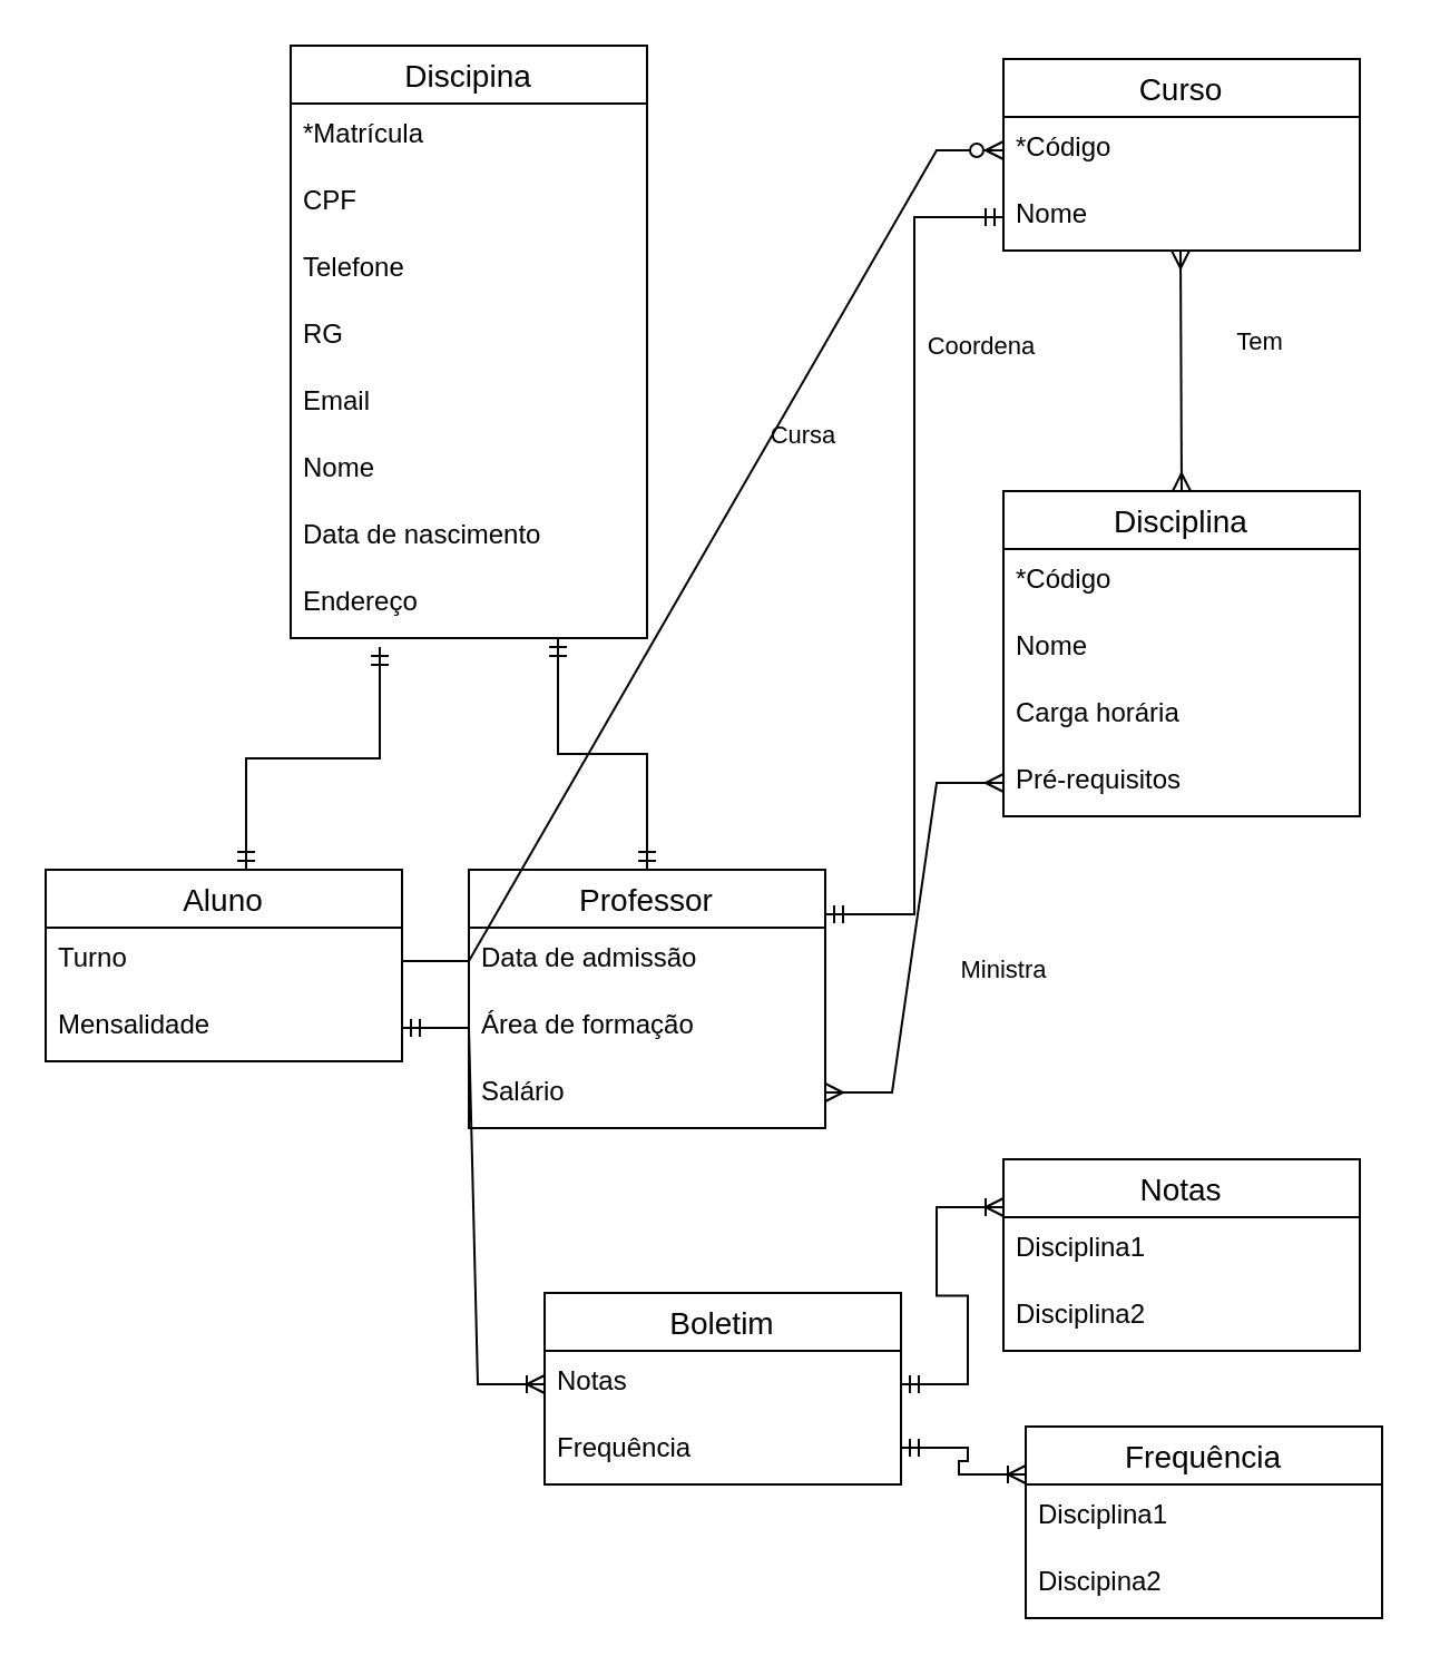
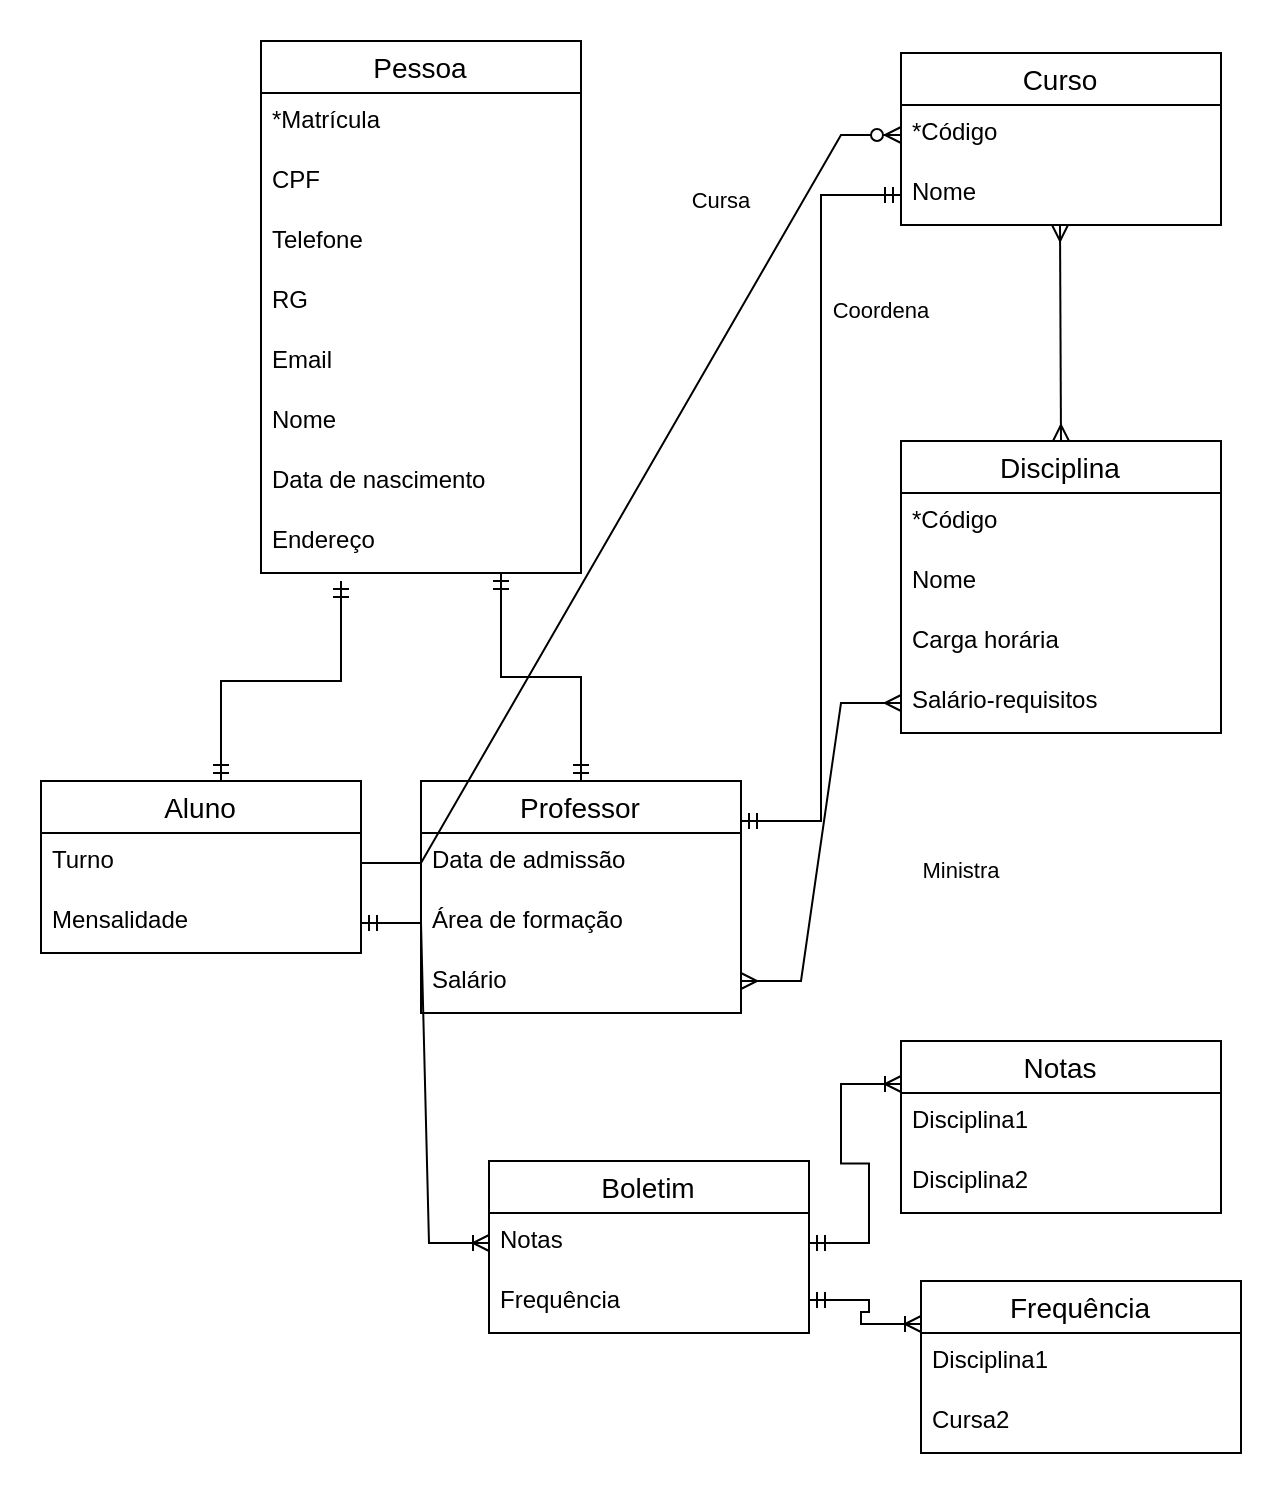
  <mxCell id="0" />
  <mxCell id="1" parent="0" />
- <mxCell id="2" value="Discipina" style="swimlane;fontStyle=0;childLayout=stackLayout;horizontal=1;startSize=26;horizontalStack=0;resizeParent=1;resizeParentMax=0;resizeLast=0;collapsible=1;marginBottom=0;align=center;fontSize=14;" parent="1" vertex="1"><mxGeometry x="130" y="20" width="160" height="266" as="geometry" /></mxCell>
+ <mxCell id="2" value="Pessoa" style="swimlane;fontStyle=0;childLayout=stackLayout;horizontal=1;startSize=26;horizontalStack=0;resizeParent=1;resizeParentMax=0;resizeLast=0;collapsible=1;marginBottom=0;align=center;fontSize=14;" parent="1" vertex="1"><mxGeometry x="130" y="20" width="160" height="266" as="geometry" /></mxCell>
  <mxCell id="3" value="*Matrícula" style="text;strokeColor=none;fillColor=none;spacingLeft=4;spacingRight=4;overflow=hidden;rotatable=0;points=[[0,0.5],[1,0.5]];portConstraint=eastwest;fontSize=12;" parent="2" vertex="1"><mxGeometry y="26" width="160" height="30" as="geometry" /></mxCell>
  <mxCell id="4" value="CPF" style="text;strokeColor=none;fillColor=none;spacingLeft=4;spacingRight=4;overflow=hidden;rotatable=0;points=[[0,0.5],[1,0.5]];portConstraint=eastwest;fontSize=12;" parent="2" vertex="1"><mxGeometry y="56" width="160" height="30" as="geometry" /></mxCell>
  <mxCell id="5" value="Telefone" style="text;strokeColor=none;fillColor=none;spacingLeft=4;spacingRight=4;overflow=hidden;rotatable=0;points=[[0,0.5],[1,0.5]];portConstraint=eastwest;fontSize=12;" parent="2" vertex="1"><mxGeometry y="86" width="160" height="30" as="geometry" /></mxCell>
  <mxCell id="6" value="RG" style="text;strokeColor=none;fillColor=none;spacingLeft=4;spacingRight=4;overflow=hidden;rotatable=0;points=[[0,0.5],[1,0.5]];portConstraint=eastwest;fontSize=12;" parent="2" vertex="1"><mxGeometry y="116" width="160" height="30" as="geometry" /></mxCell>
  <mxCell id="7" value="Email" style="text;strokeColor=none;fillColor=none;spacingLeft=4;spacingRight=4;overflow=hidden;rotatable=0;points=[[0,0.5],[1,0.5]];portConstraint=eastwest;fontSize=12;" parent="2" vertex="1"><mxGeometry y="146" width="160" height="30" as="geometry" /></mxCell>
  <mxCell id="8" value="Nome" style="text;strokeColor=none;fillColor=none;spacingLeft=4;spacingRight=4;overflow=hidden;rotatable=0;points=[[0,0.5],[1,0.5]];portConstraint=eastwest;fontSize=12;" parent="2" vertex="1"><mxGeometry y="176" width="160" height="30" as="geometry" /></mxCell>
  <mxCell id="9" value="Data de nascimento" style="text;strokeColor=none;fillColor=none;spacingLeft=4;spacingRight=4;overflow=hidden;rotatable=0;points=[[0,0.5],[1,0.5]];portConstraint=eastwest;fontSize=12;" parent="2" vertex="1"><mxGeometry y="206" width="160" height="30" as="geometry" /></mxCell>
  <mxCell id="10" value="Endereço" style="text;strokeColor=none;fillColor=none;spacingLeft=4;spacingRight=4;overflow=hidden;rotatable=0;points=[[0,0.5],[1,0.5]];portConstraint=eastwest;fontSize=12;" parent="2" vertex="1"><mxGeometry y="236" width="160" height="30" as="geometry" /></mxCell>
  <mxCell id="11" value="Aluno" style="swimlane;fontStyle=0;childLayout=stackLayout;horizontal=1;startSize=26;horizontalStack=0;resizeParent=1;resizeParentMax=0;resizeLast=0;collapsible=1;marginBottom=0;align=center;fontSize=14;" parent="1" vertex="1"><mxGeometry x="20" y="390" width="160" height="86" as="geometry" /></mxCell>
  <mxCell id="12" value="Turno" style="text;strokeColor=none;fillColor=none;spacingLeft=4;spacingRight=4;overflow=hidden;rotatable=0;points=[[0,0.5],[1,0.5]];portConstraint=eastwest;fontSize=12;" parent="11" vertex="1"><mxGeometry y="26" width="160" height="30" as="geometry" /></mxCell>
  <mxCell id="13" value="Mensalidade" style="text;strokeColor=none;fillColor=none;spacingLeft=4;spacingRight=4;overflow=hidden;rotatable=0;points=[[0,0.5],[1,0.5]];portConstraint=eastwest;fontSize=12;" parent="11" vertex="1"><mxGeometry y="56" width="160" height="30" as="geometry" /></mxCell>
  <mxCell id="14" value="Professor" style="swimlane;fontStyle=0;childLayout=stackLayout;horizontal=1;startSize=26;horizontalStack=0;resizeParent=1;resizeParentMax=0;resizeLast=0;collapsible=1;marginBottom=0;align=center;fontSize=14;" parent="1" vertex="1"><mxGeometry x="210" y="390" width="160" height="116" as="geometry" /></mxCell>
  <mxCell id="15" value="Data de admissão" style="text;strokeColor=none;fillColor=none;spacingLeft=4;spacingRight=4;overflow=hidden;rotatable=0;points=[[0,0.5],[1,0.5]];portConstraint=eastwest;fontSize=12;" parent="14" vertex="1"><mxGeometry y="26" width="160" height="30" as="geometry" /></mxCell>
  <mxCell id="16" value="Área de formação" style="text;strokeColor=none;fillColor=none;spacingLeft=4;spacingRight=4;overflow=hidden;rotatable=0;points=[[0,0.5],[1,0.5]];portConstraint=eastwest;fontSize=12;" parent="14" vertex="1"><mxGeometry y="56" width="160" height="30" as="geometry" /></mxCell>
  <mxCell id="17" value="Salário" style="text;strokeColor=none;fillColor=none;spacingLeft=4;spacingRight=4;overflow=hidden;rotatable=0;points=[[0,0.5],[1,0.5]];portConstraint=eastwest;fontSize=12;" parent="14" vertex="1"><mxGeometry y="86" width="160" height="30" as="geometry" /></mxCell>
  <mxCell id="18" value="" style="edgeStyle=elbowEdgeStyle;fontSize=12;html=1;endArrow=ERmandOne;startArrow=ERmandOne;rounded=0;elbow=vertical;" parent="1" edge="1"><mxGeometry width="100" height="100" relative="1" as="geometry"><mxPoint x="110" y="390" as="sourcePoint" /><mxPoint x="170" y="290" as="targetPoint" /></mxGeometry></mxCell>
  <mxCell id="19" value="&amp;nbsp;" style="edgeLabel;html=1;align=center;verticalAlign=middle;resizable=0;points=[];fontSize=11;" parent="18" vertex="1" connectable="0"><mxGeometry x="0.423" y="-4" relative="1" as="geometry"><mxPoint as="offset" /></mxGeometry></mxCell>
  <mxCell id="20" value="" style="edgeStyle=elbowEdgeStyle;fontSize=12;html=1;endArrow=ERmandOne;startArrow=ERmandOne;rounded=0;elbow=vertical;" parent="1" edge="1"><mxGeometry width="100" height="100" relative="1" as="geometry"><mxPoint x="250" y="286" as="sourcePoint" /><mxPoint x="290" y="390" as="targetPoint" /></mxGeometry></mxCell>
  <mxCell id="21" value="Curso" style="swimlane;fontStyle=0;childLayout=stackLayout;horizontal=1;startSize=26;horizontalStack=0;resizeParent=1;resizeParentMax=0;resizeLast=0;collapsible=1;marginBottom=0;align=center;fontSize=14;" parent="1" vertex="1"><mxGeometry x="450" y="26" width="160" height="86" as="geometry" /></mxCell>
  <mxCell id="22" value="*Código" style="text;strokeColor=none;fillColor=none;spacingLeft=4;spacingRight=4;overflow=hidden;rotatable=0;points=[[0,0.5],[1,0.5]];portConstraint=eastwest;fontSize=12;" parent="21" vertex="1"><mxGeometry y="26" width="160" height="30" as="geometry" /></mxCell>
  <mxCell id="23" value="Nome" style="text;strokeColor=none;fillColor=none;spacingLeft=4;spacingRight=4;overflow=hidden;rotatable=0;points=[[0,0.5],[1,0.5]];portConstraint=eastwest;fontSize=12;" parent="21" vertex="1"><mxGeometry y="56" width="160" height="30" as="geometry" /></mxCell>
- <mxCell id="24" value="Cursa" style="text;html=1;align=center;verticalAlign=middle;resizable=0;points=[];autosize=1;strokeColor=none;fillColor=none;fontSize=11;" parent="1" vertex="1"><mxGeometry x="330" y="180" width="60" height="30" as="geometry" /></mxCell>
+ <mxCell id="24" value="Cursa" style="text;html=1;align=center;verticalAlign=middle;resizable=0;points=[];autosize=1;strokeColor=none;fillColor=none;fontSize=11;" parent="1" vertex="1"><mxGeometry x="330" y="85" width="60" height="30" as="geometry" /></mxCell>
  <mxCell id="25" value="Disciplina" style="swimlane;fontStyle=0;childLayout=stackLayout;horizontal=1;startSize=26;horizontalStack=0;resizeParent=1;resizeParentMax=0;resizeLast=0;collapsible=1;marginBottom=0;align=center;fontSize=14;" parent="1" vertex="1"><mxGeometry x="450" y="220" width="160" height="146" as="geometry" /></mxCell>
  <mxCell id="26" value="*Código    " style="text;strokeColor=none;fillColor=none;spacingLeft=4;spacingRight=4;overflow=hidden;rotatable=0;points=[[0,0.5],[1,0.5]];portConstraint=eastwest;fontSize=12;" parent="25" vertex="1"><mxGeometry y="26" width="160" height="30" as="geometry" /></mxCell>
  <mxCell id="27" value="Nome" style="text;strokeColor=none;fillColor=none;spacingLeft=4;spacingRight=4;overflow=hidden;rotatable=0;points=[[0,0.5],[1,0.5]];portConstraint=eastwest;fontSize=12;" parent="25" vertex="1"><mxGeometry y="56" width="160" height="30" as="geometry" /></mxCell>
  <mxCell id="28" value="Carga horária" style="text;strokeColor=none;fillColor=none;spacingLeft=4;spacingRight=4;overflow=hidden;rotatable=0;points=[[0,0.5],[1,0.5]];portConstraint=eastwest;fontSize=12;" parent="25" vertex="1"><mxGeometry y="86" width="160" height="30" as="geometry" /></mxCell>
- <mxCell id="29" value="Pré-requisitos" style="text;strokeColor=none;fillColor=none;spacingLeft=4;spacingRight=4;overflow=hidden;rotatable=0;points=[[0,0.5],[1,0.5]];portConstraint=eastwest;fontSize=12;" parent="25" vertex="1"><mxGeometry y="116" width="160" height="30" as="geometry" /></mxCell>
- <mxCell id="30" value="Tem" style="text;html=1;align=center;verticalAlign=middle;resizable=0;points=[];autosize=1;strokeColor=none;fillColor=none;fontSize=11;" parent="1" vertex="1"><mxGeometry x="540" y="138" width="50" height="30" as="geometry" /></mxCell>
+ <mxCell id="29" value="Salário-requisitos" style="text;strokeColor=none;fillColor=none;spacingLeft=4;spacingRight=4;overflow=hidden;rotatable=0;points=[[0,0.5],[1,0.5]];portConstraint=eastwest;fontSize=12;" parent="25" vertex="1"><mxGeometry y="116" width="160" height="30" as="geometry" /></mxCell>
  <mxCell id="31" value="" style="fontSize=12;html=1;endArrow=ERmany;startArrow=ERmany;rounded=0;elbow=vertical;exitX=0.5;exitY=0;exitDx=0;exitDy=0;" parent="1" source="25" edge="1"><mxGeometry width="100" height="100" relative="1" as="geometry"><mxPoint x="529.5" y="212" as="sourcePoint" /><mxPoint x="529.5" y="112" as="targetPoint" /></mxGeometry></mxCell>
- <mxCell id="32" value="Ministra" style="text;html=1;align=center;verticalAlign=middle;resizable=0;points=[];autosize=1;strokeColor=none;fillColor=none;fontSize=11;" parent="1" vertex="1"><mxGeometry x="415" y="420" width="70" height="30" as="geometry" /></mxCell>
+ <mxCell id="32" value="Ministra" style="text;html=1;align=center;verticalAlign=middle;resizable=0;points=[];autosize=1;strokeColor=none;fillColor=none;fontSize=11;" parent="1" vertex="1"><mxGeometry x="445" y="420" width="70" height="30" as="geometry" /></mxCell>
  <mxCell id="33" value="" style="edgeStyle=entityRelationEdgeStyle;fontSize=12;html=1;endArrow=ERmany;startArrow=ERmany;rounded=0;entryX=0;entryY=0.5;entryDx=0;entryDy=0;" parent="1" target="29" edge="1"><mxGeometry width="100" height="100" relative="1" as="geometry"><mxPoint x="370" y="490" as="sourcePoint" /><mxPoint x="470" y="390" as="targetPoint" /></mxGeometry></mxCell>
  <mxCell id="34" value="" style="edgeStyle=elbowEdgeStyle;fontSize=12;html=1;endArrow=ERmandOne;startArrow=ERmandOne;rounded=0;entryX=0;entryY=0.5;entryDx=0;entryDy=0;" parent="1" target="23" edge="1"><mxGeometry width="100" height="100" relative="1" as="geometry"><mxPoint x="370" y="410" as="sourcePoint" /><mxPoint x="440" y="150" as="targetPoint" /></mxGeometry></mxCell>
  <mxCell id="35" value="Coordena" style="text;html=1;align=center;verticalAlign=middle;resizable=0;points=[];autosize=1;strokeColor=none;fillColor=none;fontSize=11;" parent="1" vertex="1"><mxGeometry x="400" y="140" width="80" height="30" as="geometry" /></mxCell>
  <mxCell id="36" value="" style="edgeStyle=entityRelationEdgeStyle;fontSize=12;html=1;endArrow=ERzeroToMany;endFill=1;rounded=0;strokeColor=default;exitX=1;exitY=0.5;exitDx=0;exitDy=0;entryX=0;entryY=0.5;entryDx=0;entryDy=0;" edge="1" parent="1" source="12" target="22"><mxGeometry width="100" height="100" relative="1" as="geometry"><mxPoint x="0" y="310" as="sourcePoint" /><mxPoint x="100" y="210" as="targetPoint" /></mxGeometry></mxCell>
  <mxCell id="37" value="Boletim" style="swimlane;fontStyle=0;childLayout=stackLayout;horizontal=1;startSize=26;horizontalStack=0;resizeParent=1;resizeParentMax=0;resizeLast=0;collapsible=1;marginBottom=0;align=center;fontSize=14;fillColor=none;" vertex="1" parent="1"><mxGeometry x="244" y="580" width="160" height="86" as="geometry" /></mxCell>
  <mxCell id="38" value="Notas" style="text;strokeColor=none;fillColor=none;spacingLeft=4;spacingRight=4;overflow=hidden;rotatable=0;points=[[0,0.5],[1,0.5]];portConstraint=eastwest;fontSize=12;" vertex="1" parent="37"><mxGeometry y="26" width="160" height="30" as="geometry" /></mxCell>
  <mxCell id="39" value="Frequência" style="text;strokeColor=none;fillColor=none;spacingLeft=4;spacingRight=4;overflow=hidden;rotatable=0;points=[[0,0.5],[1,0.5]];portConstraint=eastwest;fontSize=12;" vertex="1" parent="37"><mxGeometry y="56" width="160" height="30" as="geometry" /></mxCell>
  <mxCell id="40" value="" style="edgeStyle=entityRelationEdgeStyle;fontSize=12;html=1;endArrow=ERoneToMany;startArrow=ERmandOne;rounded=0;strokeColor=default;entryX=0;entryY=0.5;entryDx=0;entryDy=0;exitX=1;exitY=0.5;exitDx=0;exitDy=0;" edge="1" parent="1" source="13" target="38"><mxGeometry width="100" height="100" relative="1" as="geometry"><mxPoint x="80" y="660" as="sourcePoint" /><mxPoint x="180" y="560" as="targetPoint" /></mxGeometry></mxCell>
  <mxCell id="41" value="Frequência" style="swimlane;fontStyle=0;childLayout=stackLayout;horizontal=1;startSize=26;horizontalStack=0;resizeParent=1;resizeParentMax=0;resizeLast=0;collapsible=1;marginBottom=0;align=center;fontSize=14;fillColor=none;" vertex="1" parent="1"><mxGeometry x="460" y="640" width="160" height="86" as="geometry" /></mxCell>
  <mxCell id="42" value="Disciplina1" style="text;strokeColor=none;fillColor=none;spacingLeft=4;spacingRight=4;overflow=hidden;rotatable=0;points=[[0,0.5],[1,0.5]];portConstraint=eastwest;fontSize=12;" vertex="1" parent="41"><mxGeometry y="26" width="160" height="30" as="geometry" /></mxCell>
- <mxCell id="43" value="Discipina2" style="text;strokeColor=none;fillColor=none;spacingLeft=4;spacingRight=4;overflow=hidden;rotatable=0;points=[[0,0.5],[1,0.5]];portConstraint=eastwest;fontSize=12;" vertex="1" parent="41"><mxGeometry y="56" width="160" height="30" as="geometry" /></mxCell>
+ <mxCell id="43" value="Cursa2" style="text;strokeColor=none;fillColor=none;spacingLeft=4;spacingRight=4;overflow=hidden;rotatable=0;points=[[0,0.5],[1,0.5]];portConstraint=eastwest;fontSize=12;" vertex="1" parent="41"><mxGeometry y="56" width="160" height="30" as="geometry" /></mxCell>
  <mxCell id="44" value="Notas" style="swimlane;fontStyle=0;childLayout=stackLayout;horizontal=1;startSize=26;horizontalStack=0;resizeParent=1;resizeParentMax=0;resizeLast=0;collapsible=1;marginBottom=0;align=center;fontSize=14;fillColor=none;" vertex="1" parent="1"><mxGeometry x="450" y="520" width="160" height="86" as="geometry" /></mxCell>
  <mxCell id="45" value="Disciplina1" style="text;strokeColor=none;fillColor=none;spacingLeft=4;spacingRight=4;overflow=hidden;rotatable=0;points=[[0,0.5],[1,0.5]];portConstraint=eastwest;fontSize=12;" vertex="1" parent="44"><mxGeometry y="26" width="160" height="30" as="geometry" /></mxCell>
  <mxCell id="46" value="Disciplina2" style="text;strokeColor=none;fillColor=none;spacingLeft=4;spacingRight=4;overflow=hidden;rotatable=0;points=[[0,0.5],[1,0.5]];portConstraint=eastwest;fontSize=12;" vertex="1" parent="44"><mxGeometry y="56" width="160" height="30" as="geometry" /></mxCell>
  <mxCell id="47" value="" style="edgeStyle=entityRelationEdgeStyle;fontSize=12;html=1;endArrow=ERoneToMany;startArrow=ERmandOne;rounded=0;strokeColor=default;entryX=0;entryY=0.25;entryDx=0;entryDy=0;exitX=1;exitY=0.5;exitDx=0;exitDy=0;" edge="1" parent="1" source="38" target="44"><mxGeometry width="100" height="100" relative="1" as="geometry"><mxPoint x="400" y="630" as="sourcePoint" /><mxPoint x="500" y="530" as="targetPoint" /></mxGeometry></mxCell>
  <mxCell id="48" value="" style="edgeStyle=entityRelationEdgeStyle;fontSize=12;html=1;endArrow=ERoneToMany;startArrow=ERmandOne;rounded=0;strokeColor=default;entryX=0;entryY=0.25;entryDx=0;entryDy=0;exitX=1;exitY=0.5;exitDx=0;exitDy=0;" edge="1" parent="1" target="41"><mxGeometry width="100" height="100" relative="1" as="geometry"><mxPoint x="404" y="649.5" as="sourcePoint" /><mxPoint x="450" y="570" as="targetPoint" /></mxGeometry></mxCell>
